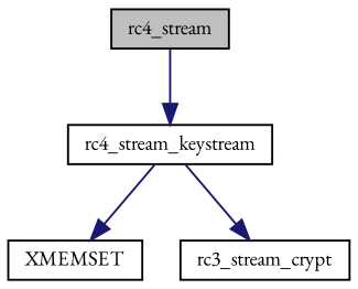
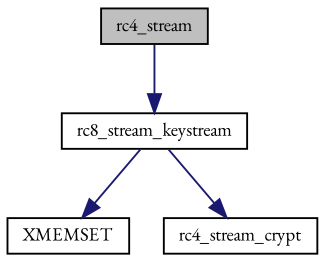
  digraph {
    fontname="EB Garamond"
    rankdir=TB
    node [color=black fillcolor=white fontname="EB Garamond" fontsize=10 shape=record style=filled]
    edge [color=midnightblue fontname="EB Garamond" fontsize=10 labelfontname=Helvetica labelfontsize=10 style=solid]
    n1 [fillcolor=grey75 fontcolor=black height=0.2 label=rc4_stream width=0.4]
-   n2 [height=0.2 label=rc4_stream_keystream width=0.4]
+   n2 [height=0.2 label=rc8_stream_keystream width=0.4]
    n3 [height=0.2 label=XMEMSET width=0.4]
-   n4 [height=0.2 label=rc3_stream_crypt width=0.4]
+   n4 [height=0.2 label=rc4_stream_crypt width=0.4]
    n1 -> n2
    n2 -> n3
    n2 -> n4
  }
